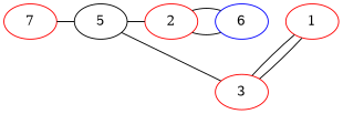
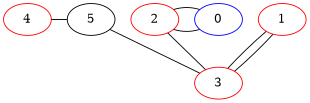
  graph {
    rankdir=TB
    node [color=red]
-   4 [label=7]
+   4
    5 [color=""]
    2
-   6 [color=blue]
+   6 [color=blue label=0]
    3
    1
    subgraph sub_1 {
      rank=same
      4
      5
      2
      6
    }
    4 -- 5
-   5 -- 2
+   3 -- 2
    5 -- 3
    2 -- 6
    2 -- 6
    1 -- 3
    1 -- 3
  }
